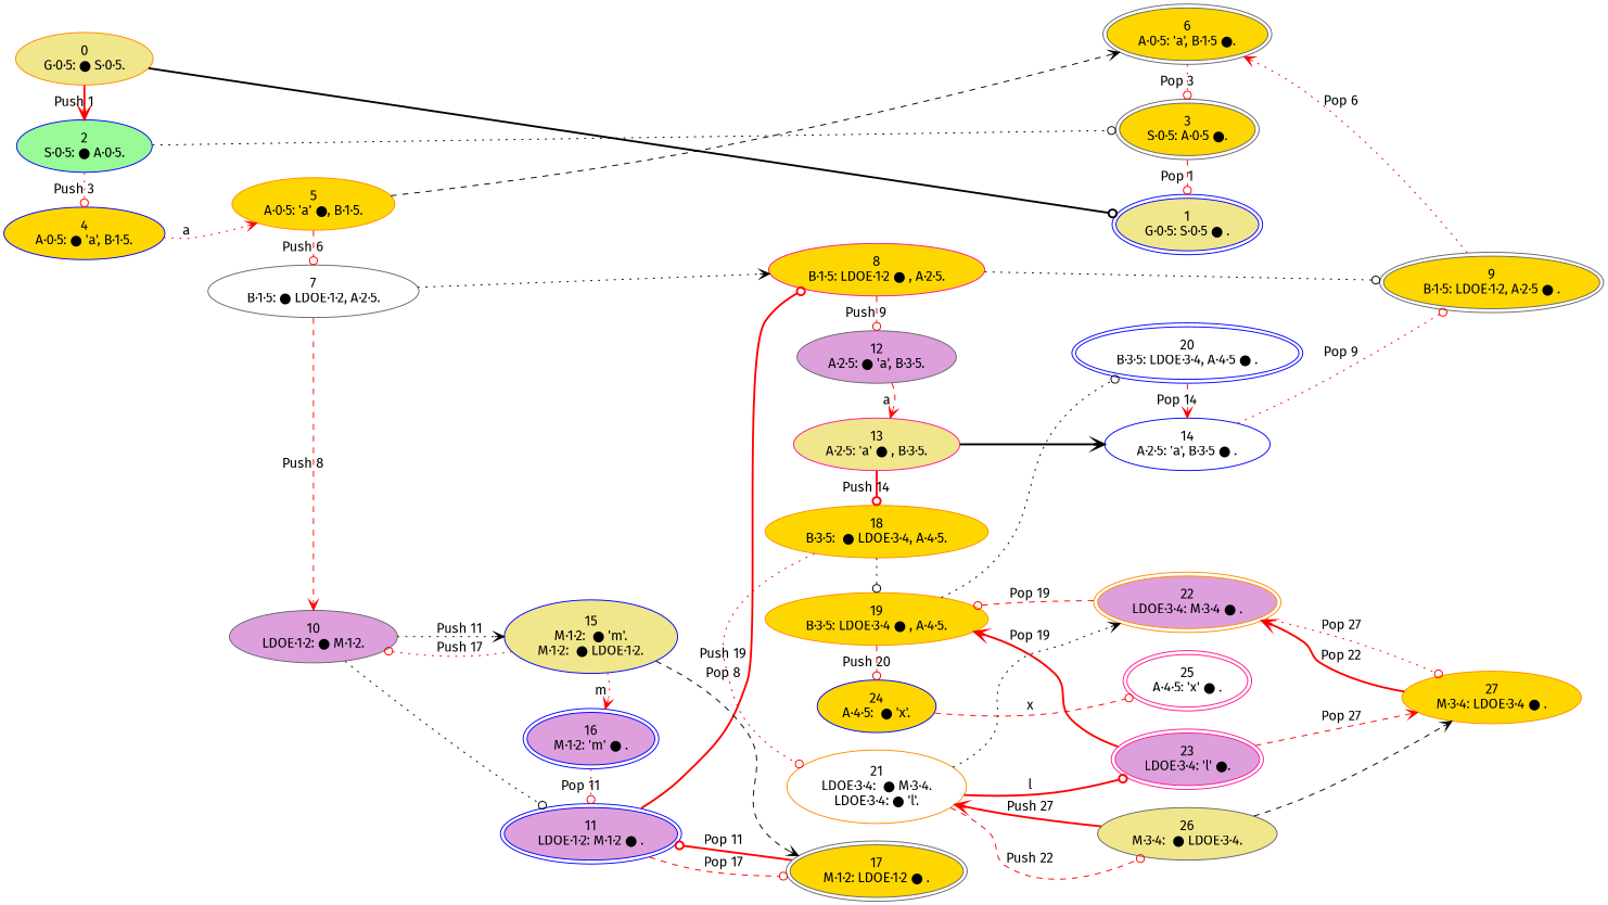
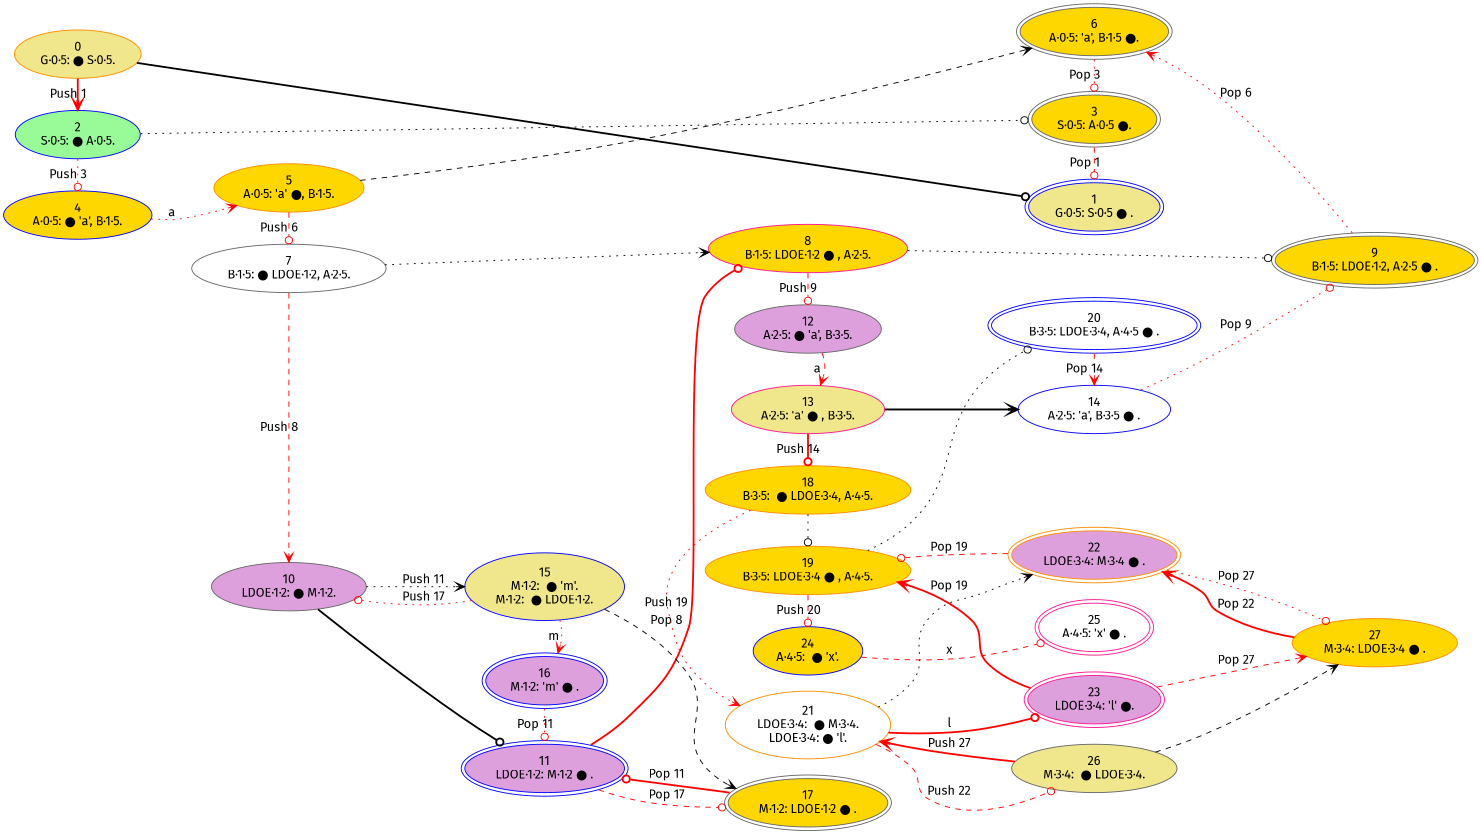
  digraph {
    fontname="Fira Sans"
    rankdir=LR
    node [color=blue fillcolor=gold fontname="Fira Sans" style=filled]
    edge [arrowhead=odot color=red fontname="Fira Sans" style=dotted]
    n1 [color=darkorange fillcolor=khaki label="0\nG·0·5: ● S·0·5."]
    n2 [fillcolor=palegreen label="2\nS·0·5: ● A·0·5."]
    n3 [label="4\nA·0·5: ● 'a', B·1·5."]
    n4 [color=darkorange label="5\nA·0·5: 'a' ●, B·1·5."]
    n5 [color=gray40 fillcolor=white label="7\nB·1·5: ● LDOE·1·2, A·2·5."]
    n6 [color=gray40 fillcolor=plum label="10\nLDOE·1·2: ● M·1·2."]
    n7 [fillcolor=plum label="11\nLDOE·1·2: M·1·2 ● ." peripheries=2]
    n8 [fillcolor=khaki label="15\nM·1·2:  ● 'm'.\nM·1·2:  ● LDOE·1·2."]
    n9 [fillcolor=plum label="16\nM·1·2: 'm' ● ." peripheries=2]
    n10 [color=deeppink label="8\nB·1·5: LDOE·1·2 ● , A·2·5."]
    n11 [color=gray40 fillcolor=plum label="12\nA·2·5: ● 'a', B·3·5."]
    n12 [color=deeppink fillcolor=khaki label="13\nA·2·5: 'a' ● , B·3·5."]
    n13 [color=darkorange label="18\nB·3·5:  ● LDOE·3·4, A·4·5."]
    n14 [color=darkorange fillcolor=white label="21\nLDOE·3·4:  ● M·3·4.\nLDOE·3·4: ● 'l'."]
    n15 [label="24\nA·4·5:  ● 'x'."]
    n16 [fillcolor=khaki label="1\nG·0·5: S·0·5 ● ." peripheries=2]
    n17 [color=gray40 label="3\nS·0·5: A·0·5 ●." peripheries=2]
    n18 [color=gray40 label="6\nA·0·5: 'a', B·1·5 ●." peripheries=2]
    n19 [fillcolor=white label="14\nA·2·5: 'a', B·3·5 ● ."]
    n20 [fillcolor=white label="20\nB·3·5: LDOE·3·4, A·4·5 ● ." peripheries=2]
    n21 [color=deeppink fillcolor=white label="25\nA·4·5: 'x' ● ." peripheries=2]
    n22 [color=darkorange label="19\nB·3·5: LDOE·3·4 ● , A·4·5."]
    n23 [color=gray40 label="9\nB·1·5: LDOE·1·2, A·2·5 ● ." peripheries=2]
    n24 [color=gray40 label="17\nM·1·2: LDOE·1·2 ● ." peripheries=2]
    n25 [color=darkorange fillcolor=plum label="22\nLDOE·3·4: M·3·4 ● ." peripheries=2]
    n26 [color=deeppink fillcolor=plum label="23\nLDOE·3·4: 'l' ●." peripheries=2]
    n27 [color=gray40 fillcolor=khaki label="26\nM·3·4:  ● LDOE·3·4."]
    n28 [color=darkorange label="27\nM·3·4: LDOE·3·4 ● ."]
    subgraph sub_1 {
      rank=same
      n1
      n2
      n3
    }
    subgraph sub_2 {
      rank=same
      n4
      n5
      n6
    }
    subgraph sub_3 {
      rank=same
      n7
      n8
      n9
    }
    subgraph sub_4 {
      rank=same
      n10
      n11
      n12
    }
    subgraph sub_5 {
      rank=same
      n12
      n13
      n14
      n15
    }
    subgraph sub_6 {
      rank=same
      n16
      n17
      n18
      n19
      n20
      n21
    }
    subgraph sub_7 {
      rank=same
      n15
      n22
    }
    subgraph sub_8 {
      cluster=false
      n1
      n16
    }
    subgraph sub_9 {
      cluster=false
      n2
      n17
    }
    subgraph sub_10 {
      cluster=false
      n3
      n4
      n18
    }
    subgraph sub_11 {
      cluster=false
      n5
      n10
      n23
    }
    subgraph sub_12 {
      cluster=false
      n6
      n7
    }
    subgraph sub_13 {
      cluster=false
      n11
      n12
      n19
    }
    subgraph sub_14 {
      cluster=false
      n8
      n9
      n24
    }
    subgraph sub_15 {
      cluster=false
      n13
      n20
      n22
    }
    subgraph sub_16 {
      cluster=false
      n14
      n25
      n26
    }
    subgraph sub_17 {
      cluster=false
      n15
      n21
    }
    subgraph sub_18 {
      cluster=false
      n27
      n28
    }
    n1 -> n2 [arrowhead=vee label="Push 1" style=bold]
    n1 -> n16 [color=black style=bold]
    n2 -> n3 [label="Push 3"]
    n2 -> n17 [color=black]
    n3 -> n4 [color=invis fontcolor=invis label=a arrowhead=""]
    n3 -> n4 [arrowhead=vee label=a]
    n4 -> n5 [label="Push 6" style=dashed]
    n4 -> n18 [arrowhead=vee color=black style=dashed]
    n5 -> n6 [arrowhead=vee label="Push 8" style=dashed]
    n5 -> n10 [arrowhead=vee color=black]
-   n6 -> n7 [color=black]
+   n6 -> n7 [color=black style=bold]
    n6 -> n8 [arrowhead=vee color=black label="Push 11"]
    n7 -> n10 [label="Pop 8" style=bold]
    n7 -> n24 [label="Pop 17" style=dashed]
    n8 -> n6 [label="Push 17"]
    n8 -> n9 [color=invis fontcolor=invis label=m arrowhead=""]
    n8 -> n9 [arrowhead=vee label=m]
    n8 -> n24 [arrowhead=vee color=black style=dashed]
    n9 -> n7 [label="Pop 11"]
    n10 -> n11 [label="Push 9" style=dashed]
    n10 -> n23 [color=black]
    n11 -> n12 [color=invis fontcolor=invis label=a arrowhead=""]
    n11 -> n12 [arrowhead=vee label=a style=dashed]
    n12 -> n13 [label="Push 14" style=bold]
    n12 -> n19 [arrowhead=vee color=black style=bold]
-   n13 -> n14 [label="Push 19"]
+   n13 -> n14 [arrowhead=vee label="Push 19"]
    n13 -> n22 [color=black]
    n14 -> n25 [arrowhead=vee color=black]
    n14 -> n26 [color=invis fontcolor=invis label=l arrowhead=""]
    n14 -> n26 [label=l style=bold]
    n14 -> n27 [label="Push 22" style=dashed]
    n15 -> n21 [color=invis fontcolor=invis label=x arrowhead=""]
    n15 -> n21 [label=x style=dashed]
    n17 -> n16 [label="Pop 1" style=dashed]
    n18 -> n17 [label="Pop 3"]
    n19 -> n23 [label="Pop 9"]
    n20 -> n19 [arrowhead=vee label="Pop 14" style=dashed]
    n22 -> n15 [label="Push 20" style=dashed]
    n22 -> n20 [color=black]
    n23 -> n18 [arrowhead=vee label="Pop 6"]
    n24 -> n7 [label="Pop 11" style=bold]
    n25 -> n22 [label="Pop 19" style=dashed]
    n25 -> n28 [label="Pop 27"]
    n26 -> n22 [arrowhead=vee label="Pop 19" style=bold]
    n26 -> n28 [arrowhead=vee label="Pop 27" style=dashed]
    n27 -> n14 [arrowhead=vee label="Push 27" style=bold]
    n27 -> n28 [arrowhead=vee color=black style=dashed]
    n28 -> n25 [arrowhead=vee label="Pop 22" style=bold]
  }
